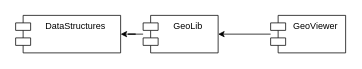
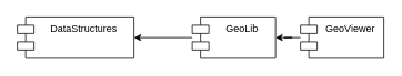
  <mxCell id="0" />
  <mxCell id="1" parent="0" />
  <mxCell id="2" value="DataStructures" style="shape=module;align=left;spacingLeft=20;align=center;verticalAlign=top;whiteSpace=wrap;html=1;" vertex="1" parent="1"><mxGeometry x="20" y="20" width="140" height="50" as="geometry" /></mxCell>
  <mxCell id="3" style="edgeStyle=orthogonalEdgeStyle;rounded=0;orthogonalLoop=1;jettySize=auto;html=1;entryX=1;entryY=0.5;entryDx=0;entryDy=0;" edge="1" parent="1" source="4" target="2"><mxGeometry relative="1" as="geometry" /></mxCell>
- <mxCell id="4" value="GeoLib&lt;div&gt;&lt;br&gt;&lt;/div&gt;" style="shape=module;align=left;spacingLeft=20;align=center;verticalAlign=top;whiteSpace=wrap;html=1;" vertex="1" parent="1"><mxGeometry x="190" y="20" width="100" height="50" as="geometry" /></mxCell>
+ <mxCell id="4" value="GeoLib&lt;div&gt;&lt;br&gt;&lt;/div&gt;" style="shape=module;align=left;spacingLeft=20;align=center;verticalAlign=top;whiteSpace=wrap;html=1;" vertex="1" parent="1"><mxGeometry x="230" y="20" width="100" height="50" as="geometry" /></mxCell>
  <mxCell id="5" style="edgeStyle=orthogonalEdgeStyle;rounded=0;orthogonalLoop=1;jettySize=auto;html=1;entryX=1;entryY=0.5;entryDx=0;entryDy=0;" edge="1" parent="1" source="6" target="4"><mxGeometry relative="1" as="geometry" /></mxCell>
  <mxCell id="6" value="GeoViewer" style="shape=module;align=left;spacingLeft=20;align=center;verticalAlign=top;whiteSpace=wrap;html=1;" vertex="1" parent="1"><mxGeometry x="360" y="20" width="100" height="50" as="geometry" /></mxCell>
